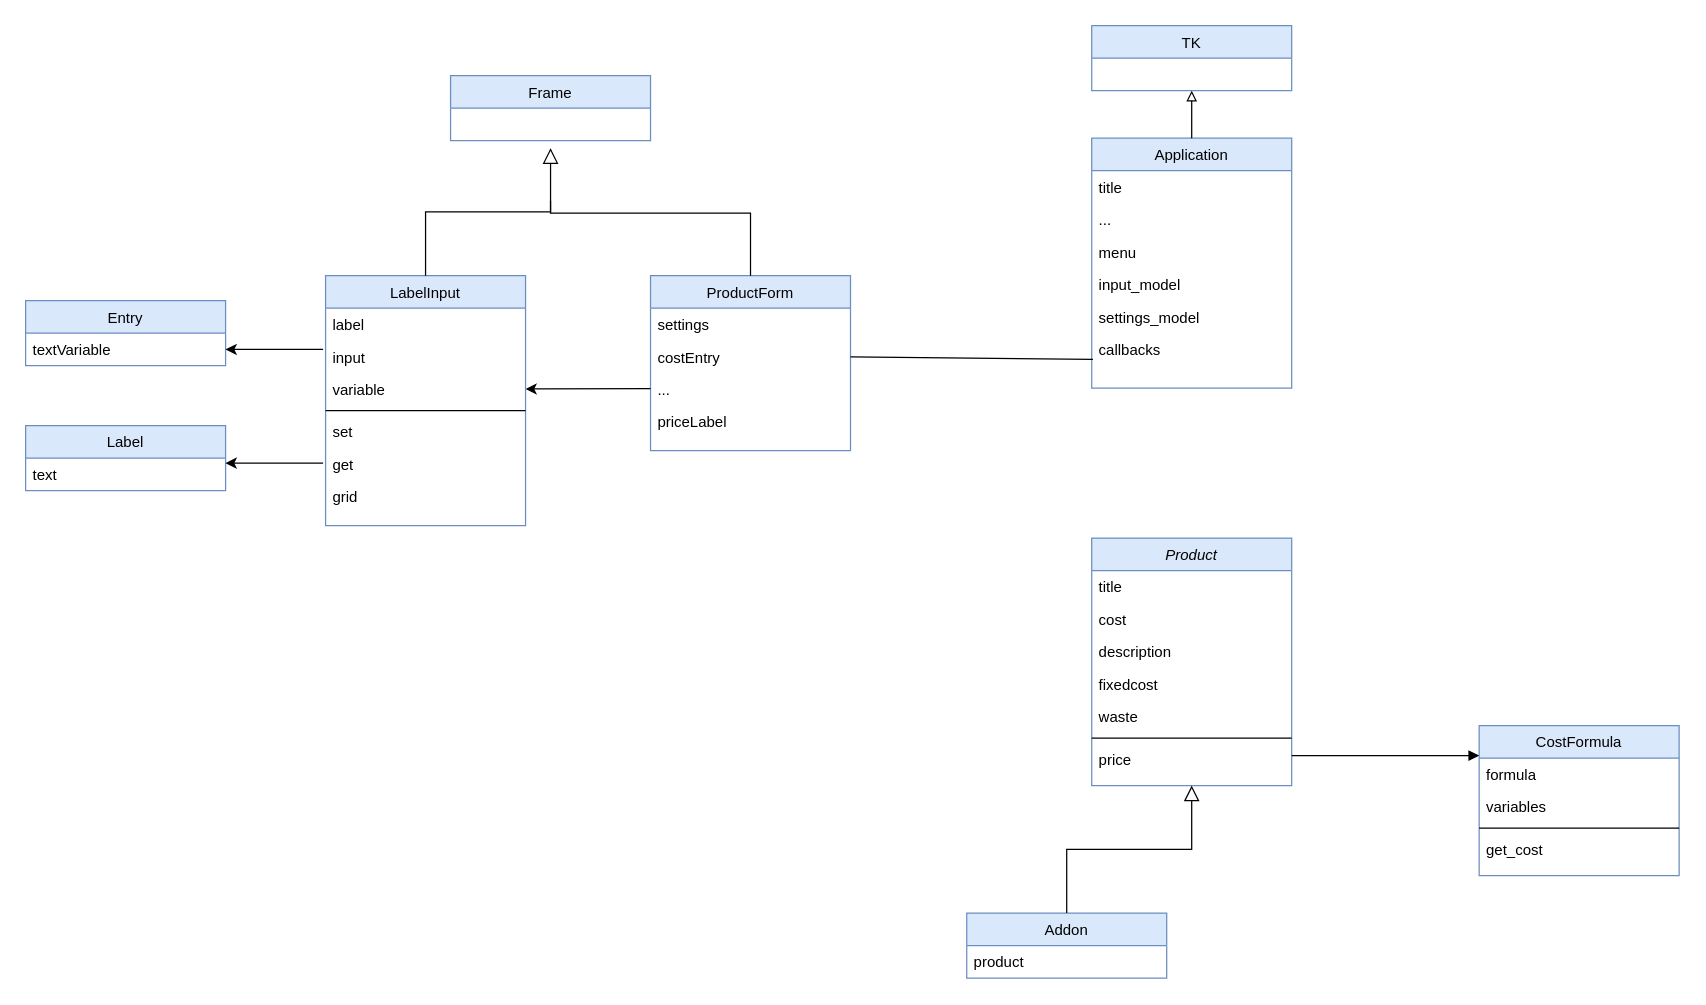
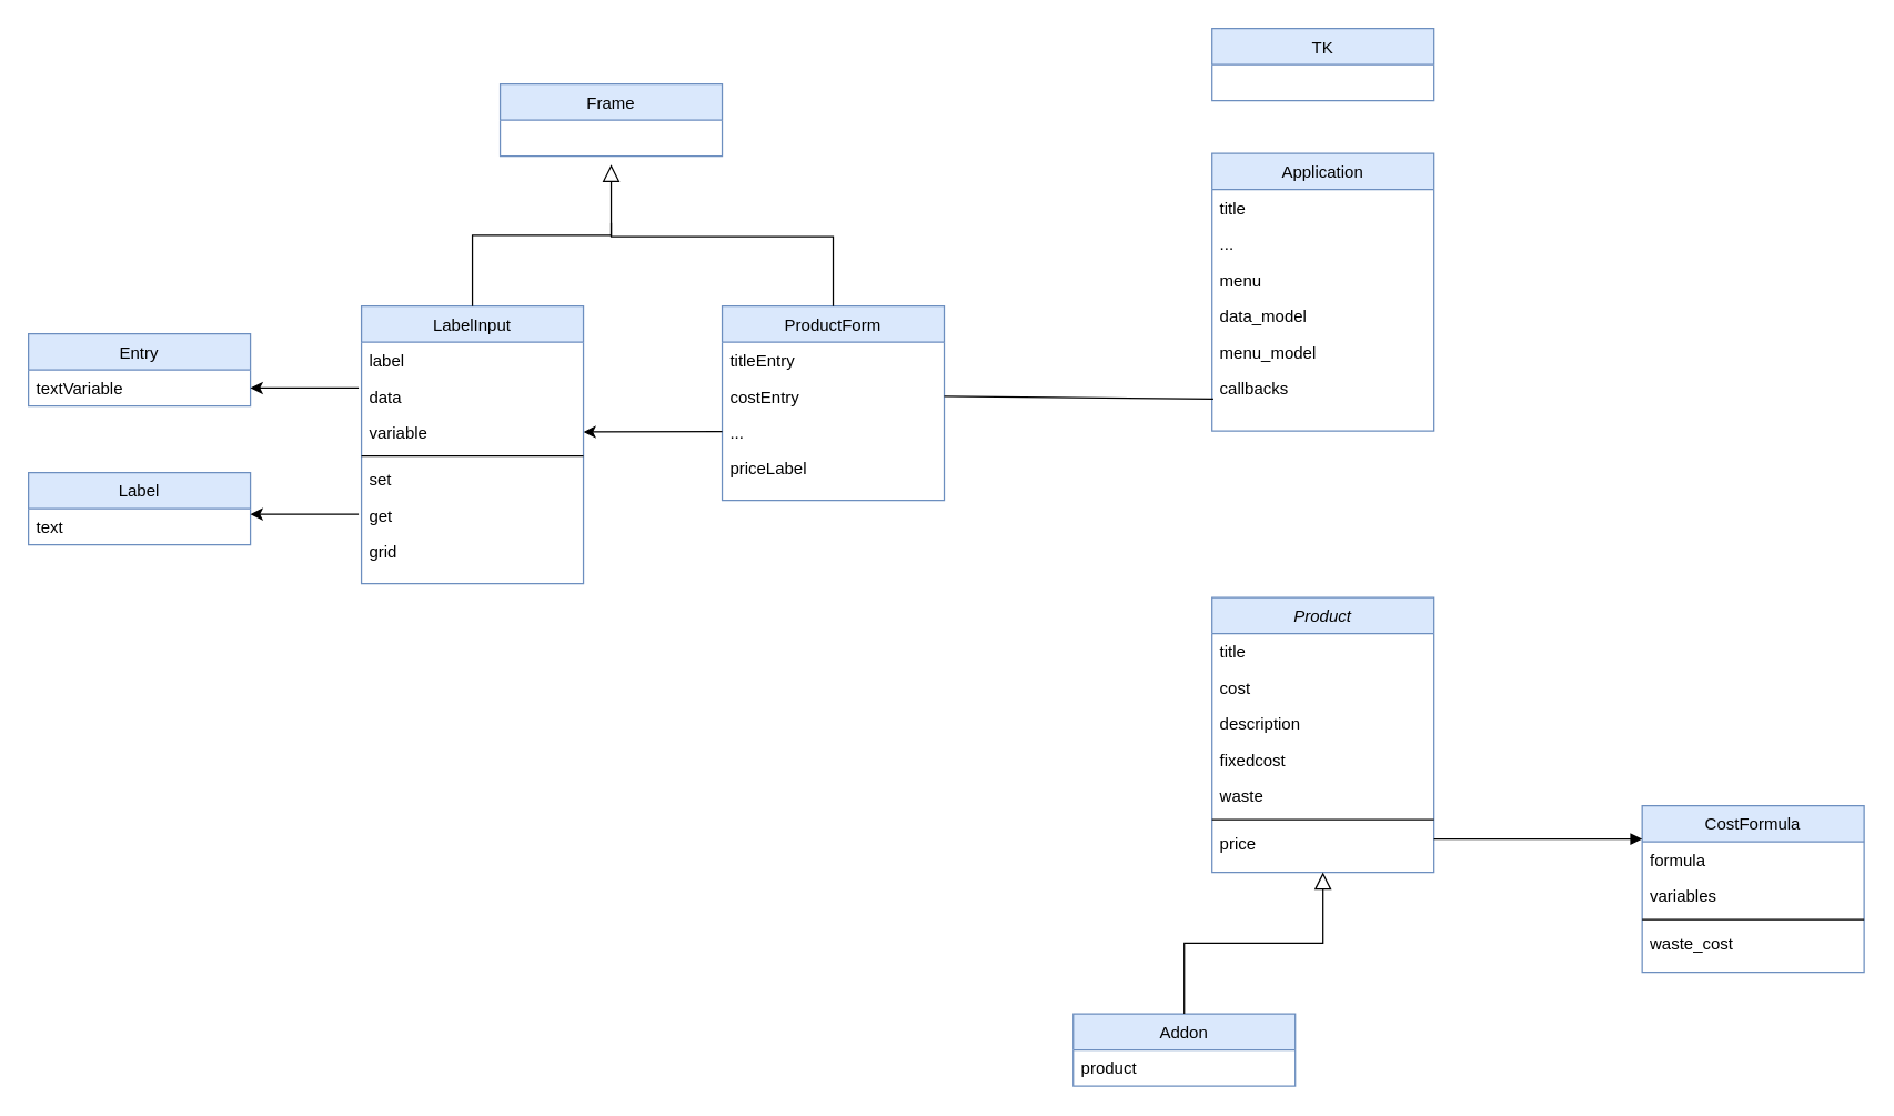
  <mxCell id="0" />
  <mxCell id="1" parent="0" />
  <mxCell id="2" value="Product" style="swimlane;fontStyle=2;align=center;verticalAlign=top;childLayout=stackLayout;horizontal=1;startSize=26;horizontalStack=0;resizeParent=1;resizeLast=0;collapsible=1;marginBottom=0;rounded=0;shadow=0;strokeWidth=1;fillColor=#dae8fc;strokeColor=#6c8ebf;" parent="1" vertex="1"><mxGeometry x="873" y="430" width="160" height="198" as="geometry"><mxRectangle x="230" y="140" width="160" height="26" as="alternateBounds" /></mxGeometry></mxCell>
  <mxCell id="3" value="title" style="text;align=left;verticalAlign=top;spacingLeft=4;spacingRight=4;overflow=hidden;rotatable=0;points=[[0,0.5],[1,0.5]];portConstraint=eastwest;" parent="2" vertex="1"><mxGeometry y="26" width="160" height="26" as="geometry" /></mxCell>
  <mxCell id="4" value="cost" style="text;align=left;verticalAlign=top;spacingLeft=4;spacingRight=4;overflow=hidden;rotatable=0;points=[[0,0.5],[1,0.5]];portConstraint=eastwest;rounded=0;shadow=0;html=0;" parent="2" vertex="1"><mxGeometry y="52" width="160" height="26" as="geometry" /></mxCell>
  <mxCell id="5" value="description" style="text;align=left;verticalAlign=top;spacingLeft=4;spacingRight=4;overflow=hidden;rotatable=0;points=[[0,0.5],[1,0.5]];portConstraint=eastwest;rounded=0;shadow=0;html=0;" parent="2" vertex="1"><mxGeometry y="78" width="160" height="26" as="geometry" /></mxCell>
  <mxCell id="6" value="fixedcost" style="text;align=left;verticalAlign=top;spacingLeft=4;spacingRight=4;overflow=hidden;rotatable=0;points=[[0,0.5],[1,0.5]];portConstraint=eastwest;rounded=0;shadow=0;html=0;" parent="2" vertex="1"><mxGeometry y="104" width="160" height="26" as="geometry" /></mxCell>
  <mxCell id="7" value="waste" style="text;align=left;verticalAlign=top;spacingLeft=4;spacingRight=4;overflow=hidden;rotatable=0;points=[[0,0.5],[1,0.5]];portConstraint=eastwest;rounded=0;shadow=0;html=0;" parent="2" vertex="1"><mxGeometry y="130" width="160" height="26" as="geometry" /></mxCell>
  <mxCell id="8" value="" style="line;html=1;strokeWidth=1;align=left;verticalAlign=middle;spacingTop=-1;spacingLeft=3;spacingRight=3;rotatable=0;labelPosition=right;points=[];portConstraint=eastwest;" parent="2" vertex="1"><mxGeometry y="156" width="160" height="8" as="geometry" /></mxCell>
  <mxCell id="9" value="price" style="text;align=left;verticalAlign=top;spacingLeft=4;spacingRight=4;overflow=hidden;rotatable=0;points=[[0,0.5],[1,0.5]];portConstraint=eastwest;rounded=0;shadow=0;html=0;" parent="2" vertex="1"><mxGeometry y="164" width="160" height="26" as="geometry" /></mxCell>
  <mxCell id="10" value="Addon" style="swimlane;fontStyle=0;align=center;verticalAlign=top;childLayout=stackLayout;horizontal=1;startSize=26;horizontalStack=0;resizeParent=1;resizeLast=0;collapsible=1;marginBottom=0;rounded=0;shadow=0;strokeWidth=1;fillColor=#dae8fc;strokeColor=#6c8ebf;" parent="1" vertex="1"><mxGeometry x="773" y="730" width="160" height="52" as="geometry"><mxRectangle x="130" y="380" width="160" height="26" as="alternateBounds" /></mxGeometry></mxCell>
  <mxCell id="11" value="product" style="text;align=left;verticalAlign=top;spacingLeft=4;spacingRight=4;overflow=hidden;rotatable=0;points=[[0,0.5],[1,0.5]];portConstraint=eastwest;" parent="10" vertex="1"><mxGeometry y="26" width="160" height="26" as="geometry" /></mxCell>
  <mxCell id="12" value="" style="endArrow=block;endSize=10;endFill=0;shadow=0;strokeWidth=1;rounded=0;edgeStyle=elbowEdgeStyle;elbow=vertical;" parent="1" source="10" target="2" edge="1"><mxGeometry width="160" relative="1" as="geometry"><mxPoint x="853" y="573" as="sourcePoint" /><mxPoint x="853" y="573" as="targetPoint" /></mxGeometry></mxCell>
  <mxCell id="13" value="CostFormula" style="swimlane;fontStyle=0;align=center;verticalAlign=top;childLayout=stackLayout;horizontal=1;startSize=26;horizontalStack=0;resizeParent=1;resizeLast=0;collapsible=1;marginBottom=0;rounded=0;shadow=0;strokeWidth=1;fillColor=#dae8fc;strokeColor=#6c8ebf;" parent="1" vertex="1"><mxGeometry x="1183" y="580" width="160" height="120" as="geometry"><mxRectangle x="550" y="140" width="160" height="26" as="alternateBounds" /></mxGeometry></mxCell>
  <mxCell id="14" value="formula" style="text;align=left;verticalAlign=top;spacingLeft=4;spacingRight=4;overflow=hidden;rotatable=0;points=[[0,0.5],[1,0.5]];portConstraint=eastwest;" parent="13" vertex="1"><mxGeometry y="26" width="160" height="26" as="geometry" /></mxCell>
  <mxCell id="15" value="variables" style="text;align=left;verticalAlign=top;spacingLeft=4;spacingRight=4;overflow=hidden;rotatable=0;points=[[0,0.5],[1,0.5]];portConstraint=eastwest;rounded=0;shadow=0;html=0;" parent="13" vertex="1"><mxGeometry y="52" width="160" height="26" as="geometry" /></mxCell>
  <mxCell id="16" value="" style="line;html=1;strokeWidth=1;align=left;verticalAlign=middle;spacingTop=-1;spacingLeft=3;spacingRight=3;rotatable=0;labelPosition=right;points=[];portConstraint=eastwest;" parent="13" vertex="1"><mxGeometry y="78" width="160" height="8" as="geometry" /></mxCell>
- <mxCell id="17" value="get_cost" style="text;align=left;verticalAlign=top;spacingLeft=4;spacingRight=4;overflow=hidden;rotatable=0;points=[[0,0.5],[1,0.5]];portConstraint=eastwest;" parent="13" vertex="1"><mxGeometry y="86" width="160" height="26" as="geometry" /></mxCell>
+ <mxCell id="17" value="waste_cost" style="text;align=left;verticalAlign=top;spacingLeft=4;spacingRight=4;overflow=hidden;rotatable=0;points=[[0,0.5],[1,0.5]];portConstraint=eastwest;" parent="13" vertex="1"><mxGeometry y="86" width="160" height="26" as="geometry" /></mxCell>
  <mxCell id="18" value="" style="endArrow=block;shadow=0;strokeWidth=1;rounded=0;endFill=1;edgeStyle=elbowEdgeStyle;elbow=vertical;" parent="1" source="2" target="13" edge="1"><mxGeometry x="0.5" y="41" relative="1" as="geometry"><mxPoint x="1033" y="562" as="sourcePoint" /><mxPoint x="1193" y="562" as="targetPoint" /><mxPoint x="-40" y="32" as="offset" /></mxGeometry></mxCell>
  <mxCell id="19" value="ProductForm" style="swimlane;fontStyle=0;align=center;verticalAlign=top;childLayout=stackLayout;horizontal=1;startSize=26;horizontalStack=0;resizeParent=1;resizeLast=0;collapsible=1;marginBottom=0;rounded=0;shadow=0;strokeWidth=1;fillColor=#dae8fc;strokeColor=#6c8ebf;" parent="1" vertex="1"><mxGeometry x="520" y="220" width="160" height="140" as="geometry"><mxRectangle x="130" y="380" width="160" height="26" as="alternateBounds" /></mxGeometry></mxCell>
- <mxCell id="20" value="settings" style="text;align=left;verticalAlign=top;spacingLeft=4;spacingRight=4;overflow=hidden;rotatable=0;points=[[0,0.5],[1,0.5]];portConstraint=eastwest;" parent="19" vertex="1"><mxGeometry y="26" width="160" height="26" as="geometry" /></mxCell>
+ <mxCell id="20" value="titleEntry" style="text;align=left;verticalAlign=top;spacingLeft=4;spacingRight=4;overflow=hidden;rotatable=0;points=[[0,0.5],[1,0.5]];portConstraint=eastwest;" parent="19" vertex="1"><mxGeometry y="26" width="160" height="26" as="geometry" /></mxCell>
  <mxCell id="21" value="" style="endArrow=classic;html=1;" parent="19" target="30" edge="1"><mxGeometry width="50" height="50" relative="1" as="geometry"><mxPoint x="2.274e-13" y="90.29" as="sourcePoint" /><mxPoint x="-78" y="200" as="targetPoint" /></mxGeometry></mxCell>
  <mxCell id="22" value="costEntry" style="text;align=left;verticalAlign=top;spacingLeft=4;spacingRight=4;overflow=hidden;rotatable=0;points=[[0,0.5],[1,0.5]];portConstraint=eastwest;" parent="19" vertex="1"><mxGeometry y="52" width="160" height="26" as="geometry" /></mxCell>
  <mxCell id="23" value="..." style="text;align=left;verticalAlign=top;spacingLeft=4;spacingRight=4;overflow=hidden;rotatable=0;points=[[0,0.5],[1,0.5]];portConstraint=eastwest;" parent="19" vertex="1"><mxGeometry y="78" width="160" height="26" as="geometry" /></mxCell>
  <mxCell id="24" value="priceLabel" style="text;align=left;verticalAlign=top;spacingLeft=4;spacingRight=4;overflow=hidden;rotatable=0;points=[[0,0.5],[1,0.5]];portConstraint=eastwest;" parent="19" vertex="1"><mxGeometry y="104" width="160" height="26" as="geometry" /></mxCell>
  <mxCell id="25" value="Entry" style="swimlane;fontStyle=0;align=center;verticalAlign=top;childLayout=stackLayout;horizontal=1;startSize=26;horizontalStack=0;resizeParent=1;resizeLast=0;collapsible=1;marginBottom=0;rounded=0;shadow=0;strokeWidth=1;fillColor=#dae8fc;strokeColor=#6c8ebf;" parent="1" vertex="1"><mxGeometry x="20" y="240" width="160" height="52" as="geometry"><mxRectangle x="130" y="380" width="160" height="26" as="alternateBounds" /></mxGeometry></mxCell>
  <mxCell id="26" value="textVariable" style="text;align=left;verticalAlign=top;spacingLeft=4;spacingRight=4;overflow=hidden;rotatable=0;points=[[0,0.5],[1,0.5]];portConstraint=eastwest;" parent="25" vertex="1"><mxGeometry y="26" width="160" height="26" as="geometry" /></mxCell>
  <mxCell id="27" value="LabelInput" style="swimlane;fontStyle=0;align=center;verticalAlign=top;childLayout=stackLayout;horizontal=1;startSize=26;horizontalStack=0;resizeParent=1;resizeLast=0;collapsible=1;marginBottom=0;rounded=0;shadow=0;strokeWidth=1;fillColor=#dae8fc;strokeColor=#6c8ebf;" parent="1" vertex="1"><mxGeometry x="260" y="220" width="160" height="200" as="geometry"><mxRectangle x="130" y="380" width="160" height="26" as="alternateBounds" /></mxGeometry></mxCell>
  <mxCell id="28" value="label" style="text;align=left;verticalAlign=top;spacingLeft=4;spacingRight=4;overflow=hidden;rotatable=0;points=[[0,0.5],[1,0.5]];portConstraint=eastwest;" parent="27" vertex="1"><mxGeometry y="26" width="160" height="26" as="geometry" /></mxCell>
- <mxCell id="29" value="input" style="text;align=left;verticalAlign=top;spacingLeft=4;spacingRight=4;overflow=hidden;rotatable=0;points=[[0,0.5],[1,0.5]];portConstraint=eastwest;" parent="27" vertex="1"><mxGeometry y="52" width="160" height="26" as="geometry" /></mxCell>
+ <mxCell id="29" value="data" style="text;align=left;verticalAlign=top;spacingLeft=4;spacingRight=4;overflow=hidden;rotatable=0;points=[[0,0.5],[1,0.5]];portConstraint=eastwest;" parent="27" vertex="1"><mxGeometry y="52" width="160" height="26" as="geometry" /></mxCell>
  <mxCell id="30" value="variable" style="text;align=left;verticalAlign=top;spacingLeft=4;spacingRight=4;overflow=hidden;rotatable=0;points=[[0,0.5],[1,0.5]];portConstraint=eastwest;" parent="27" vertex="1"><mxGeometry y="78" width="160" height="26" as="geometry" /></mxCell>
  <mxCell id="31" value="" style="line;html=1;strokeWidth=1;align=left;verticalAlign=middle;spacingTop=-1;spacingLeft=3;spacingRight=3;rotatable=0;labelPosition=right;points=[];portConstraint=eastwest;" parent="27" vertex="1"><mxGeometry y="104" width="160" height="8" as="geometry" /></mxCell>
  <mxCell id="32" value="set" style="text;align=left;verticalAlign=top;spacingLeft=4;spacingRight=4;overflow=hidden;rotatable=0;points=[[0,0.5],[1,0.5]];portConstraint=eastwest;" parent="27" vertex="1"><mxGeometry y="112" width="160" height="26" as="geometry" /></mxCell>
  <mxCell id="33" value="get" style="text;align=left;verticalAlign=top;spacingLeft=4;spacingRight=4;overflow=hidden;rotatable=0;points=[[0,0.5],[1,0.5]];portConstraint=eastwest;" parent="27" vertex="1"><mxGeometry y="138" width="160" height="26" as="geometry" /></mxCell>
  <mxCell id="34" value="grid" style="text;align=left;verticalAlign=top;spacingLeft=4;spacingRight=4;overflow=hidden;rotatable=0;points=[[0,0.5],[1,0.5]];portConstraint=eastwest;" parent="27" vertex="1"><mxGeometry y="164" width="160" height="26" as="geometry" /></mxCell>
  <mxCell id="35" value="Label" style="swimlane;fontStyle=0;align=center;verticalAlign=top;childLayout=stackLayout;horizontal=1;startSize=26;horizontalStack=0;resizeParent=1;resizeLast=0;collapsible=1;marginBottom=0;rounded=0;shadow=0;strokeWidth=1;fillColor=#dae8fc;strokeColor=#6c8ebf;" parent="1" vertex="1"><mxGeometry x="20" y="340" width="160" height="52" as="geometry"><mxRectangle x="130" y="380" width="160" height="26" as="alternateBounds" /></mxGeometry></mxCell>
  <mxCell id="36" value="text" style="text;align=left;verticalAlign=top;spacingLeft=4;spacingRight=4;overflow=hidden;rotatable=0;points=[[0,0.5],[1,0.5]];portConstraint=eastwest;" parent="35" vertex="1"><mxGeometry y="26" width="160" height="26" as="geometry" /></mxCell>
  <mxCell id="37" value="" style="endArrow=classic;html=1;entryX=1;entryY=0.5;entryDx=0;entryDy=0;" parent="1" target="26" edge="1"><mxGeometry width="50" height="50" relative="1" as="geometry"><mxPoint x="258" y="279" as="sourcePoint" /><mxPoint x="190" y="222" as="targetPoint" /></mxGeometry></mxCell>
  <mxCell id="38" value="" style="endArrow=classic;html=1;entryX=1;entryY=0.5;entryDx=0;entryDy=0;" parent="1" edge="1"><mxGeometry width="50" height="50" relative="1" as="geometry"><mxPoint x="258" y="370" as="sourcePoint" /><mxPoint x="180" y="370" as="targetPoint" /></mxGeometry></mxCell>
  <mxCell id="39" value="Frame" style="swimlane;fontStyle=0;align=center;verticalAlign=top;childLayout=stackLayout;horizontal=1;startSize=26;horizontalStack=0;resizeParent=1;resizeLast=0;collapsible=1;marginBottom=0;rounded=0;shadow=0;strokeWidth=1;fillColor=#dae8fc;strokeColor=#6c8ebf;" parent="1" vertex="1"><mxGeometry x="360" y="60" width="160" height="52" as="geometry"><mxRectangle x="130" y="380" width="160" height="26" as="alternateBounds" /></mxGeometry></mxCell>
  <mxCell id="40" value="" style="endArrow=block;endSize=10;endFill=0;shadow=0;strokeWidth=1;rounded=0;edgeStyle=elbowEdgeStyle;elbow=vertical;" parent="1" edge="1"><mxGeometry width="160" relative="1" as="geometry"><mxPoint x="340" y="220" as="sourcePoint" /><mxPoint x="440" y="118" as="targetPoint" /></mxGeometry></mxCell>
  <mxCell id="41" value="" style="endArrow=none;html=1;strokeColor=#000000;edgeStyle=elbowEdgeStyle;elbow=vertical;rounded=0;entryX=0.5;entryY=0;entryDx=0;entryDy=0;" parent="1" target="19" edge="1"><mxGeometry width="50" height="50" relative="1" as="geometry"><mxPoint x="440" y="160" as="sourcePoint" /><mxPoint x="600" y="210" as="targetPoint" /><Array as="points"><mxPoint x="550" y="170" /></Array></mxGeometry></mxCell>
  <mxCell id="42" value="Application" style="swimlane;fontStyle=0;align=center;verticalAlign=top;childLayout=stackLayout;horizontal=1;startSize=26;horizontalStack=0;resizeParent=1;resizeLast=0;collapsible=1;marginBottom=0;rounded=0;shadow=0;strokeWidth=1;fillColor=#dae8fc;strokeColor=#6c8ebf;" vertex="1" parent="1"><mxGeometry x="873" y="110" width="160" height="200" as="geometry"><mxRectangle x="130" y="380" width="160" height="26" as="alternateBounds" /></mxGeometry></mxCell>
  <mxCell id="43" value="title" style="text;align=left;verticalAlign=top;spacingLeft=4;spacingRight=4;overflow=hidden;rotatable=0;points=[[0,0.5],[1,0.5]];portConstraint=eastwest;" vertex="1" parent="42"><mxGeometry y="26" width="160" height="26" as="geometry" /></mxCell>
  <mxCell id="44" value="..." style="text;align=left;verticalAlign=top;spacingLeft=4;spacingRight=4;overflow=hidden;rotatable=0;points=[[0,0.5],[1,0.5]];portConstraint=eastwest;" vertex="1" parent="42"><mxGeometry y="52" width="160" height="26" as="geometry" /></mxCell>
  <mxCell id="45" value="menu" style="text;align=left;verticalAlign=top;spacingLeft=4;spacingRight=4;overflow=hidden;rotatable=0;points=[[0,0.5],[1,0.5]];portConstraint=eastwest;" vertex="1" parent="42"><mxGeometry y="78" width="160" height="26" as="geometry" /></mxCell>
- <mxCell id="46" value="input_model" style="text;align=left;verticalAlign=top;spacingLeft=4;spacingRight=4;overflow=hidden;rotatable=0;points=[[0,0.5],[1,0.5]];portConstraint=eastwest;" vertex="1" parent="42"><mxGeometry y="104" width="160" height="26" as="geometry" /></mxCell>
- <mxCell id="47" value="settings_model" style="text;align=left;verticalAlign=top;spacingLeft=4;spacingRight=4;overflow=hidden;rotatable=0;points=[[0,0.5],[1,0.5]];portConstraint=eastwest;" vertex="1" parent="42"><mxGeometry y="130" width="160" height="26" as="geometry" /></mxCell>
+ <mxCell id="46" value="data_model" style="text;align=left;verticalAlign=top;spacingLeft=4;spacingRight=4;overflow=hidden;rotatable=0;points=[[0,0.5],[1,0.5]];portConstraint=eastwest;" vertex="1" parent="42"><mxGeometry y="104" width="160" height="26" as="geometry" /></mxCell>
+ <mxCell id="47" value="menu_model" style="text;align=left;verticalAlign=top;spacingLeft=4;spacingRight=4;overflow=hidden;rotatable=0;points=[[0,0.5],[1,0.5]];portConstraint=eastwest;" vertex="1" parent="42"><mxGeometry y="130" width="160" height="26" as="geometry" /></mxCell>
  <mxCell id="48" value="callbacks" style="text;align=left;verticalAlign=top;spacingLeft=4;spacingRight=4;overflow=hidden;rotatable=0;points=[[0,0.5],[1,0.5]];portConstraint=eastwest;" vertex="1" parent="42"><mxGeometry y="156" width="160" height="26" as="geometry" /></mxCell>
  <mxCell id="49" value="TK" style="swimlane;fontStyle=0;align=center;verticalAlign=top;childLayout=stackLayout;horizontal=1;startSize=26;horizontalStack=0;resizeParent=1;resizeLast=0;collapsible=1;marginBottom=0;rounded=0;shadow=0;strokeWidth=1;fillColor=#dae8fc;strokeColor=#6c8ebf;" vertex="1" parent="1"><mxGeometry x="873" y="20" width="160" height="52" as="geometry"><mxRectangle x="130" y="380" width="160" height="26" as="alternateBounds" /></mxGeometry></mxCell>
- <mxCell id="50" value="" style="endArrow=block;html=1;entryX=0.5;entryY=1;entryDx=0;entryDy=0;exitX=0.5;exitY=0;exitDx=0;exitDy=0;endFill=0;" edge="1" parent="1" source="42" target="49"><mxGeometry width="50" height="50" relative="1" as="geometry"><mxPoint x="928" y="110" as="sourcePoint" /><mxPoint x="978" y="60" as="targetPoint" /></mxGeometry></mxCell>
  <mxCell id="51" value="" style="endArrow=none;html=1;entryX=1;entryY=0.5;entryDx=0;entryDy=0;exitX=0.006;exitY=0.808;exitDx=0;exitDy=0;exitPerimeter=0;" edge="1" parent="1" source="48" target="22"><mxGeometry width="50" height="50" relative="1" as="geometry"><mxPoint x="863" y="285" as="sourcePoint" /><mxPoint x="813" y="240" as="targetPoint" /></mxGeometry></mxCell>
